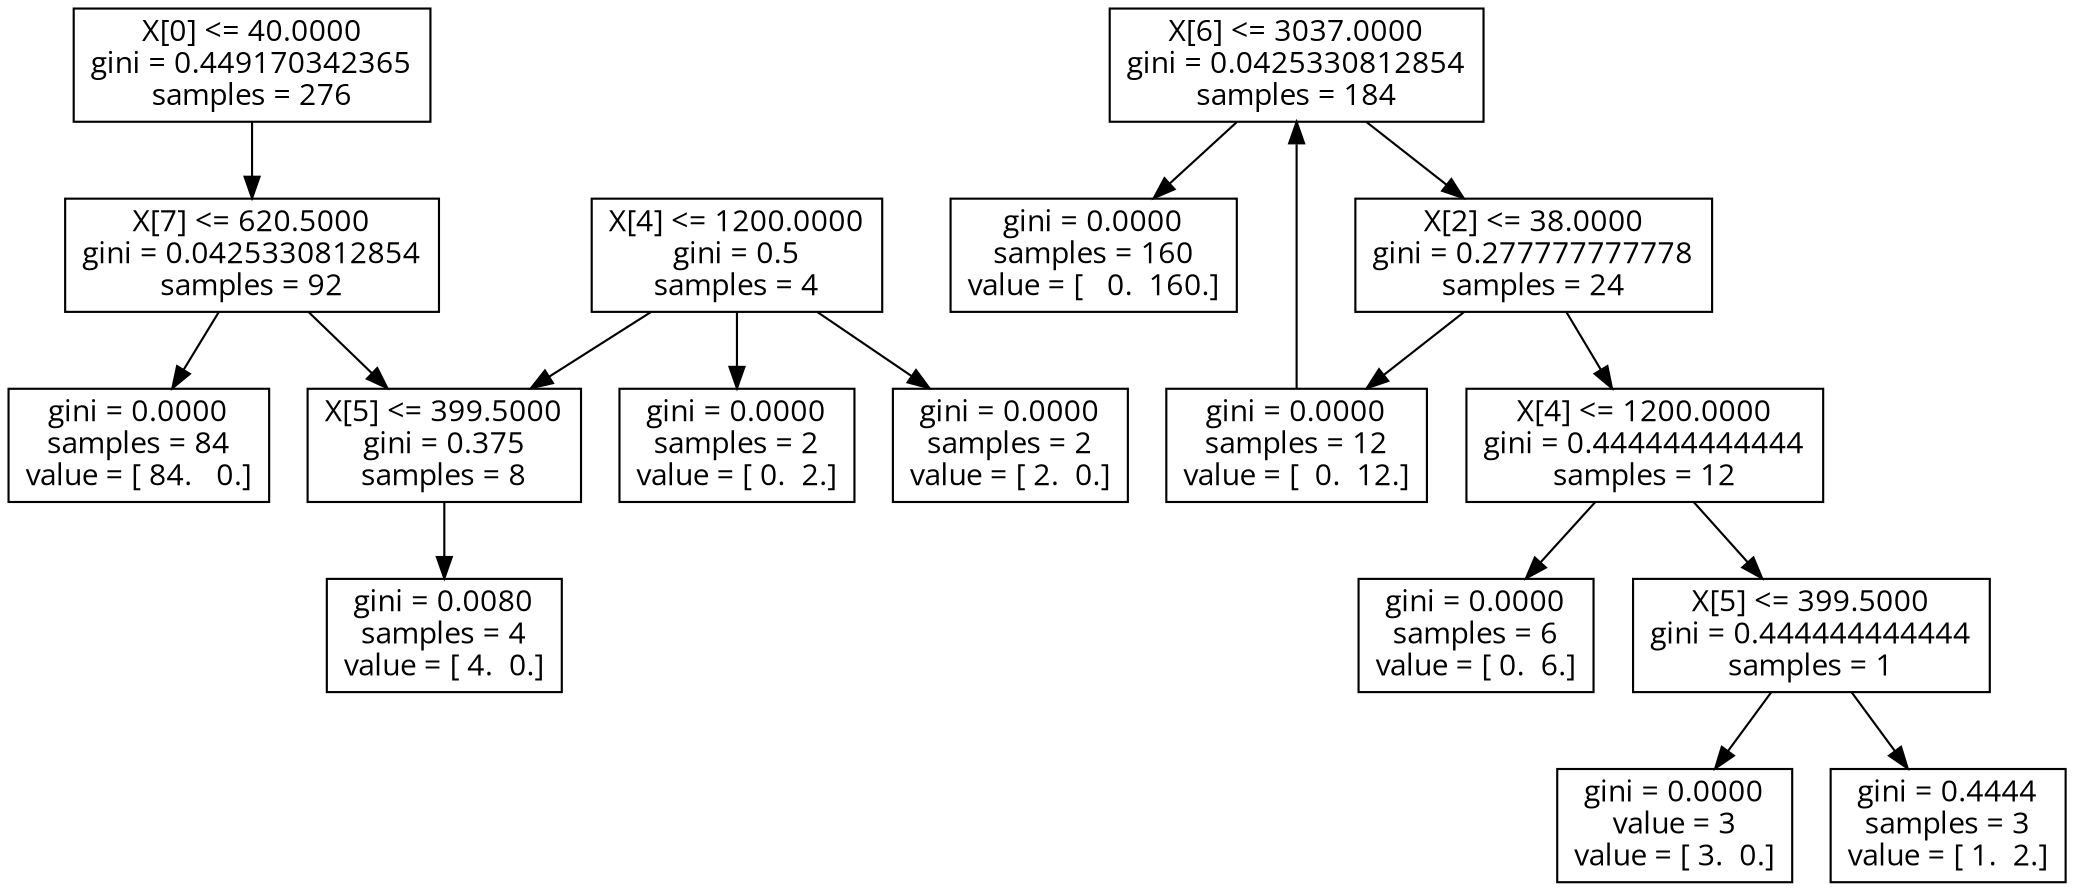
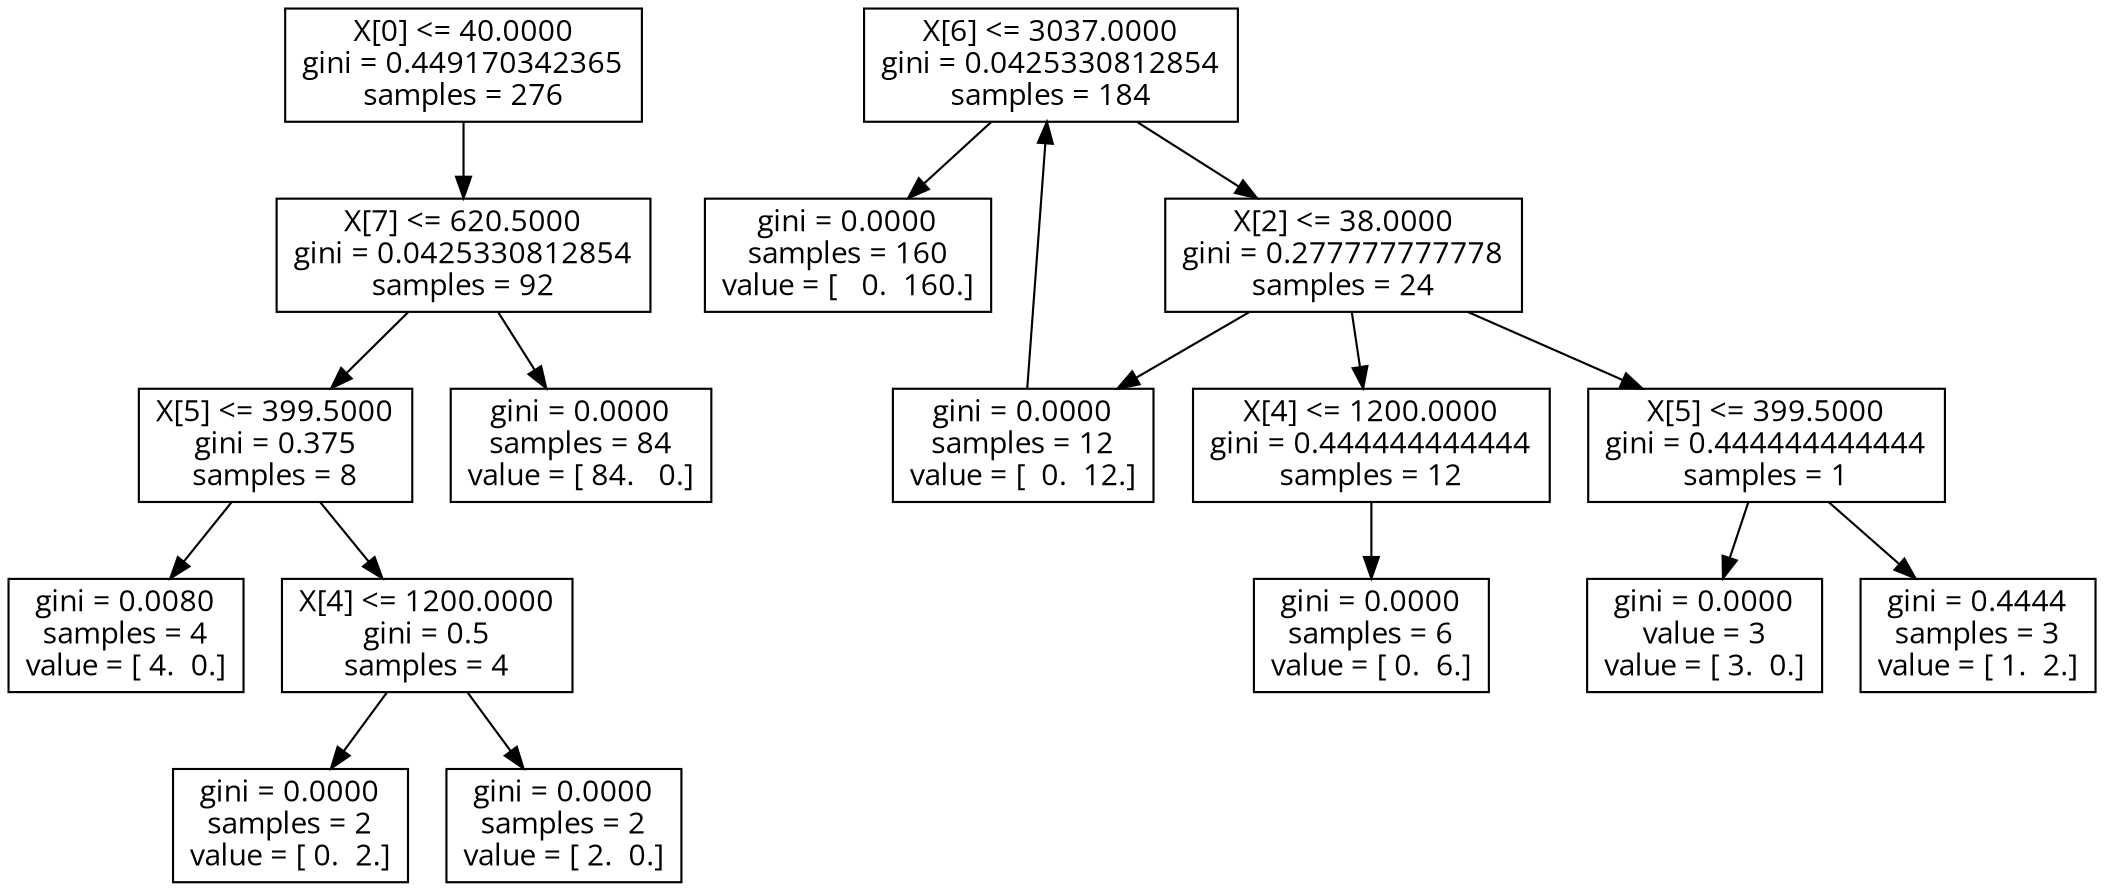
  digraph {
    fontname="Open Sans"
    node [fontname="Open Sans" shape=box]
    edge [fontname="Open Sans"]
    n1 [label="X[0] <= 40.0000\ngini = 0.449170342365\nsamples = 276"]
    n2 [label="X[7] <= 620.5000\ngini = 0.0425330812854\nsamples = 92"]
    n3 [label="X[5] <= 399.5000\ngini = 0.375\nsamples = 8"]
    n4 [label="gini = 0.0000\nsamples = 84\nvalue = [ 84.   0.]"]
    n5 [label="X[6] <= 3037.0000\ngini = 0.0425330812854\nsamples = 184"]
    n6 [label="gini = 0.0000\nsamples = 160\nvalue = [   0.  160.]"]
    n7 [label="X[2] <= 38.0000\ngini = 0.277777777778\nsamples = 24"]
    n8 [label="gini = 0.0080\nsamples = 4\nvalue = [ 4.  0.]"]
    n9 [label="X[4] <= 1200.0000\ngini = 0.5\nsamples = 4"]
    n10 [label="gini = 0.0000\nsamples = 2\nvalue = [ 0.  2.]"]
    n11 [label="gini = 0.0000\nsamples = 2\nvalue = [ 2.  0.]"]
    n12 [label="gini = 0.0000\nsamples = 12\nvalue = [  0.  12.]"]
    n13 [label="X[4] <= 1200.0000\ngini = 0.444444444444\nsamples = 12"]
    n14 [label="gini = 0.0000\nsamples = 6\nvalue = [ 0.  6.]"]
    n15 [label="X[5] <= 399.5000\ngini = 0.444444444444\nsamples = 1"]
    n16 [label="gini = 0.0000\nvalue = 3\nvalue = [ 3.  0.]"]
    n17 [label="gini = 0.4444\nsamples = 3\nvalue = [ 1.  2.]"]
    n1 -> n2
    n2 -> n3
    n2 -> n4
    n3 -> n8
-   n9 -> n3
+   n3 -> n9
    n5 -> n6
    n5 -> n7
    n7 -> n12
    n7 -> n13
    n9 -> n10
    n9 -> n11
    n12 -> n5
    n13 -> n14
-   n13 -> n15
+   n7 -> n15
    n15 -> n16
    n15 -> n17
  }
